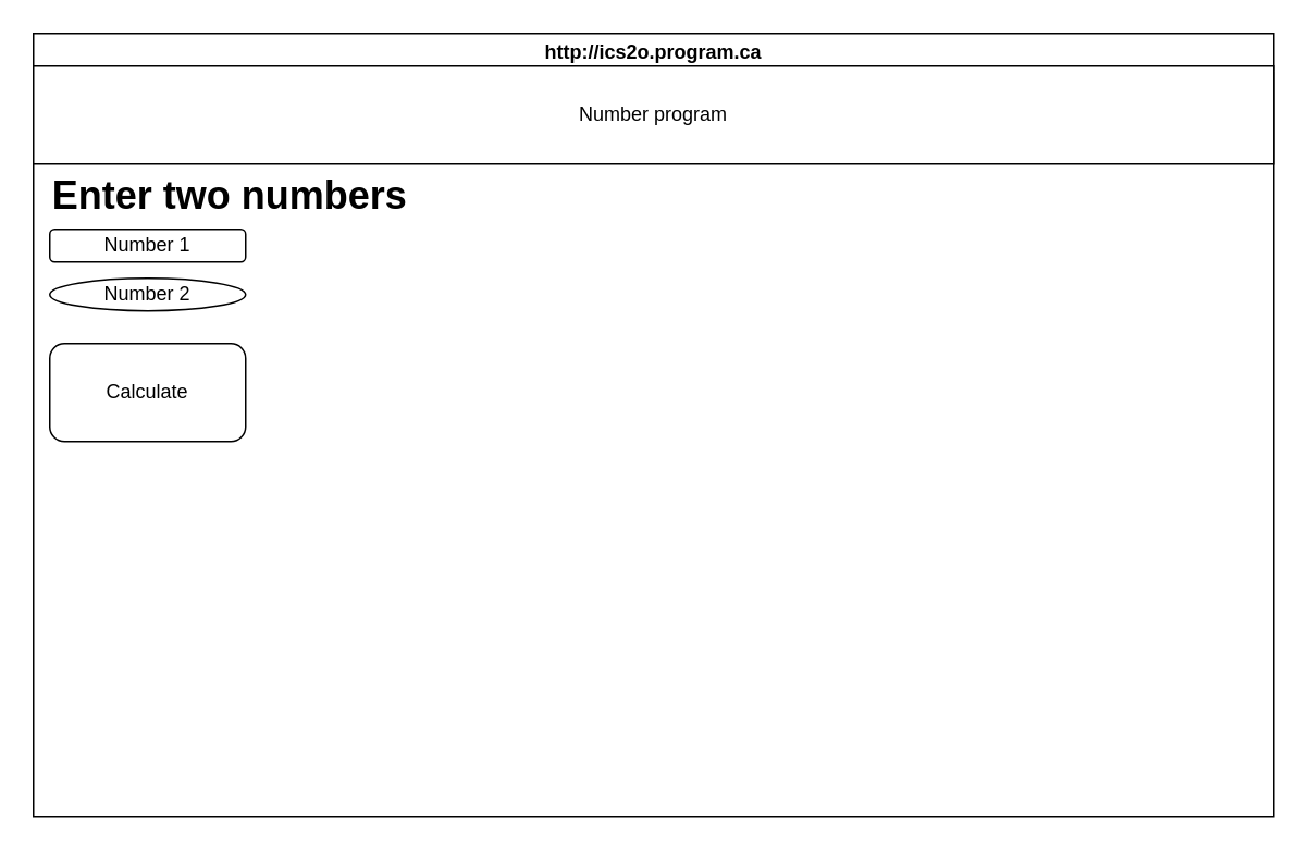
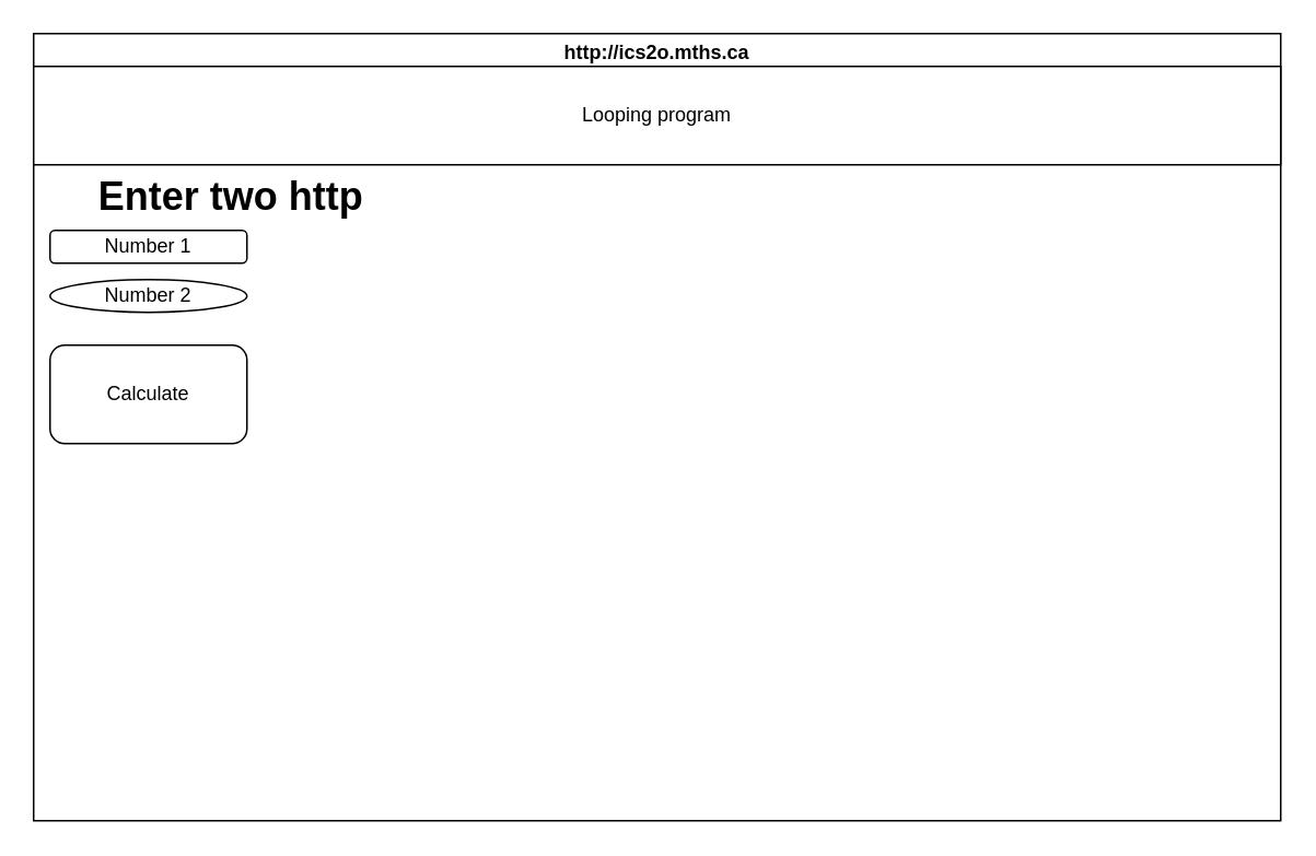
  <mxCell id="0" />
  <mxCell id="1" parent="0" />
- <mxCell id="2" value="http://ics2o.program.ca" style="swimlane;whiteSpace=wrap;html=1;" parent="1" vertex="1"><mxGeometry x="20" y="20" width="760" height="480" as="geometry" /></mxCell>
- <mxCell id="3" value="Enter two numbers" style="text;strokeColor=none;fillColor=none;html=1;fontSize=24;fontStyle=1;verticalAlign=middle;align=center;" vertex="1" parent="2"><mxGeometry x="70" y="80" width="100" height="40" as="geometry" /></mxCell>
+ <mxCell id="2" value="http://ics2o.mths.ca" style="swimlane;whiteSpace=wrap;html=1;" parent="1" vertex="1"><mxGeometry x="20" y="20" width="760" height="480" as="geometry" /></mxCell>
+ <mxCell id="3" value="Enter two http" style="text;strokeColor=none;fillColor=none;html=1;fontSize=24;fontStyle=1;verticalAlign=middle;align=center;" vertex="1" parent="2"><mxGeometry x="70" y="80" width="100" height="40" as="geometry" /></mxCell>
  <mxCell id="4" value="Number 1" style="rounded=1;whiteSpace=wrap;html=1;" vertex="1" parent="2"><mxGeometry x="10" y="120" width="120" height="20" as="geometry" /></mxCell>
  <mxCell id="5" value="Number 2" style="ellipse;whiteSpace=wrap;html=1;" vertex="1" parent="2"><mxGeometry x="10" y="150" width="120" height="20" as="geometry" /></mxCell>
  <mxCell id="6" value="Calculate" style="rounded=1;whiteSpace=wrap;html=1;" vertex="1" parent="2"><mxGeometry x="10" y="190" width="120" height="60" as="geometry" /></mxCell>
- <mxCell id="7" value="Number program" style="rounded=0;whiteSpace=wrap;html=1;" vertex="1" parent="1"><mxGeometry x="20" y="40" width="760" height="60" as="geometry" /></mxCell>
+ <mxCell id="7" value="Looping program" style="rounded=0;whiteSpace=wrap;html=1;" vertex="1" parent="1"><mxGeometry x="20" y="40" width="760" height="60" as="geometry" /></mxCell>
